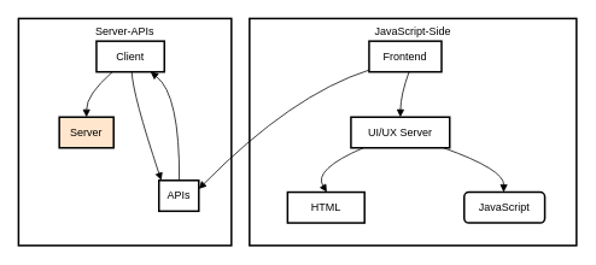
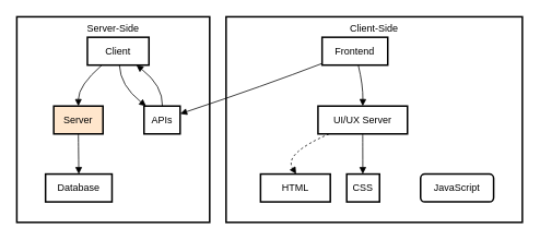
  <mxCell id="0" />
  <mxCell id="1" parent="0" />
- <mxCell id="2" value="Server-APIs" style="whiteSpace=wrap;strokeWidth=2;verticalAlign=top;" vertex="1" parent="1"><mxGeometry width="235" height="251" as="geometry" x="20" y="20" /></mxCell>
+ <mxCell id="2" value="Server-Side" style="whiteSpace=wrap;strokeWidth=2;verticalAlign=top;" vertex="1" parent="1"><mxGeometry width="235" height="251" as="geometry" x="20" y="20" /></mxCell>
  <mxCell id="3" value="Server" style="whiteSpace=wrap;strokeWidth=2;fillColor=#ffe6cc;" vertex="1" parent="1"><mxGeometry x="65" y="129" width="60" height="34" as="geometry" /></mxCell>
  <mxCell id="4" value="Client" style="whiteSpace=wrap;strokeWidth=2;" vertex="1" parent="1"><mxGeometry x="106" y="45" width="75" height="34" as="geometry" /></mxCell>
- <mxCell id="6" value="APIs" style="whiteSpace=wrap;strokeWidth=2;" vertex="1" parent="1"><mxGeometry x="175" y="199" width="44" height="34" as="geometry" /></mxCell>
- <mxCell id="7" value="JavaScript-Side" style="whiteSpace=wrap;strokeWidth=2;verticalAlign=top;" vertex="1" parent="1"><mxGeometry x="275" width="361" height="251" as="geometry" y="20" /></mxCell>
+ <mxCell id="5" value="Database" style="whiteSpace=wrap;strokeWidth=2;" vertex="1" parent="1"><mxGeometry x="55" y="212" width="81" height="34" as="geometry" /></mxCell>
+ <mxCell id="6" value="APIs" style="whiteSpace=wrap;strokeWidth=2;" vertex="1" parent="1"><mxGeometry x="175" y="129" width="44" height="34" as="geometry" /></mxCell>
+ <mxCell id="7" value="Client-Side" style="whiteSpace=wrap;strokeWidth=2;verticalAlign=top;" vertex="1" parent="1"><mxGeometry x="275" width="361" height="251" as="geometry" y="20" /></mxCell>
  <mxCell id="8" value="UI/UX Server" style="whiteSpace=wrap;strokeWidth=2;" vertex="1" parent="1"><mxGeometry x="387" y="129" width="109" height="34" as="geometry" /></mxCell>
- <mxCell id="9" value="Frontend" style="whiteSpace=wrap;strokeWidth=2;" vertex="1" parent="1"><mxGeometry x="407" y="45" width="80" height="34" as="geometry" /></mxCell>
+ <mxCell id="9" value="Frontend" style="whiteSpace=wrap;strokeWidth=2;" vertex="1" parent="1"><mxGeometry x="392" y="45" width="80" height="34" as="geometry" /></mxCell>
  <mxCell id="10" value="HTML" style="whiteSpace=wrap;strokeWidth=2;" vertex="1" parent="1"><mxGeometry x="317" y="212" width="85" height="34" as="geometry" /></mxCell>
+ <mxCell id="11" value="CSS" style="whiteSpace=wrap;strokeWidth=2;" vertex="1" parent="1"><mxGeometry x="422" y="212" width="40" height="34" as="geometry" /></mxCell>
  <mxCell id="12" value="JavaScript" style="whiteSpace=wrap;strokeWidth=2;rounded=1;" vertex="1" parent="1"><mxGeometry x="512" y="212" width="89" height="34" as="geometry" /></mxCell>
  <mxCell id="13" value="" style="curved=1;startArrow=none;endArrow=block;exitX=0.55;exitY=0.99;entryX=0.5;entryY=-0.01;" edge="1" parent="1" source="9" target="8"><mxGeometry relative="1" as="geometry"><Array as="points"><mxPoint x="442" y="104" /></Array></mxGeometry></mxCell>
- <mxCell id="14" value="" style="curved=1;startArrow=none;endArrow=block;exitX=0.14;exitY=0.98;entryX=0.51;entryY=0.01;" edge="1" parent="1" source="8" target="10"><mxGeometry relative="1" as="geometry"><Array as="points"><mxPoint x="345" y="187" /></Array></mxGeometry></mxCell>
- <mxCell id="16" value="" style="curved=1;startArrow=none;endArrow=block;exitX=0.92;exitY=0.98;entryX=0.49;entryY=0.01;" edge="1" parent="1" source="8" target="12"><mxGeometry relative="1" as="geometry"><Array as="points"><mxPoint x="556" y="187" /></Array></mxGeometry></mxCell>
+ <mxCell id="14" value="" style="curved=1;startArrow=none;endArrow=block;exitX=0.14;exitY=0.98;entryX=0.51;entryY=0.01;dashed=1;" edge="1" parent="1" source="8" target="10"><mxGeometry relative="1" as="geometry"><Array as="points"><mxPoint x="345" y="187" /></Array></mxGeometry></mxCell>
+ <mxCell id="15" value="" style="curved=1;startArrow=none;endArrow=block;exitX=0.5;exitY=0.98;entryX=0.49;entryY=0.01;" edge="1" parent="1" source="8" target="11"><mxGeometry relative="1" as="geometry"><Array as="points" /></mxGeometry></mxCell>
  <mxCell id="17" value="" style="curved=1;startArrow=none;endArrow=block;exitX=0.24;exitY=0.99;entryX=0.5;entryY=-0.01;" edge="1" parent="1" source="4" target="3"><mxGeometry relative="1" as="geometry"><Array as="points"><mxPoint x="95" y="104" /></Array></mxGeometry></mxCell>
+ <mxCell id="18" value="" style="curved=1;startArrow=none;endArrow=block;exitX=0.5;exitY=0.98;entryX=0.5;entryY=0.01;" edge="1" parent="1" source="3" target="5"><mxGeometry relative="1" as="geometry"><Array as="points" /></mxGeometry></mxCell>
  <mxCell id="19" value="" style="curved=1;startArrow=none;endArrow=block;exitX=0.52;exitY=0.99;entryX=0.05;entryY=-0.01;" edge="1" parent="1" source="4" target="6"><mxGeometry relative="1" as="geometry"><Array as="points"><mxPoint x="146" y="104" /></Array></mxGeometry></mxCell>
  <mxCell id="20" value="" style="curved=1;startArrow=none;endArrow=block;exitX=0;exitY=0.94;entryX=1.02;entryY=0.27;" edge="1" parent="1" source="9" target="6"><mxGeometry relative="1" as="geometry"><Array as="points"><mxPoint x="322" y="104" /></Array></mxGeometry></mxCell>
  <mxCell id="21" value="" style="curved=1;startArrow=none;endArrow=block;exitX=0.51;exitY=-0.01;entryX=0.79;entryY=0.99;" edge="1" parent="1" source="6" target="4"><mxGeometry relative="1" as="geometry"><Array as="points"><mxPoint x="198" y="104" /></Array></mxGeometry></mxCell>
